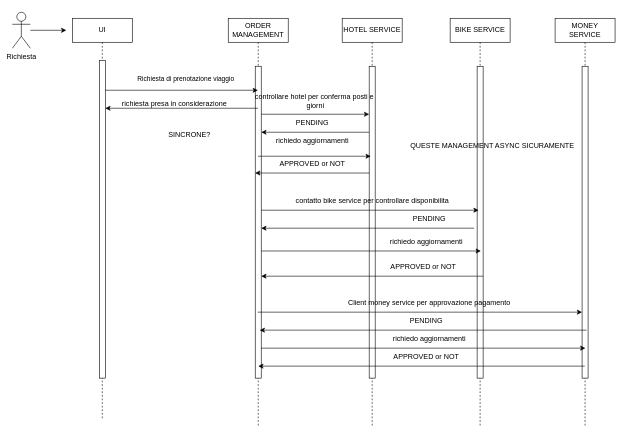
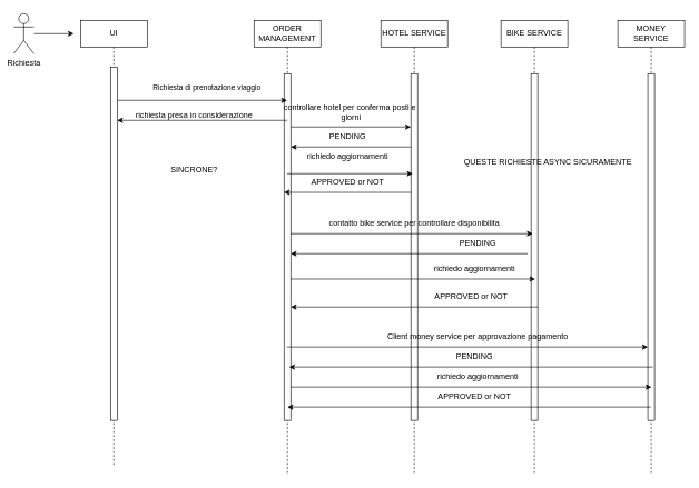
  <mxCell id="0" />
  <mxCell id="1" parent="0" />
  <mxCell id="2" value="UI" style="shape=umlLifeline;perimeter=lifelinePerimeter;whiteSpace=wrap;html=1;container=0;dropTarget=0;collapsible=0;recursiveResize=0;outlineConnect=0;portConstraint=eastwest;newEdgeStyle={&quot;edgeStyle&quot;:&quot;elbowEdgeStyle&quot;,&quot;elbow&quot;:&quot;vertical&quot;,&quot;curved&quot;:0,&quot;rounded&quot;:0};" parent="1" vertex="1"><mxGeometry x="120" y="30" width="100" height="670" as="geometry" /></mxCell>
  <mxCell id="3" value="" style="html=1;points=[];perimeter=orthogonalPerimeter;outlineConnect=0;targetShapes=umlLifeline;portConstraint=eastwest;newEdgeStyle={&quot;edgeStyle&quot;:&quot;elbowEdgeStyle&quot;,&quot;elbow&quot;:&quot;vertical&quot;,&quot;curved&quot;:0,&quot;rounded&quot;:0};" parent="2" vertex="1"><mxGeometry x="45" y="70" width="10" height="530" as="geometry" /></mxCell>
  <mxCell id="4" value="ORDER MANAGEMENT" style="shape=umlLifeline;perimeter=lifelinePerimeter;whiteSpace=wrap;html=1;container=0;dropTarget=0;collapsible=0;recursiveResize=0;outlineConnect=0;portConstraint=eastwest;newEdgeStyle={&quot;edgeStyle&quot;:&quot;elbowEdgeStyle&quot;,&quot;elbow&quot;:&quot;vertical&quot;,&quot;curved&quot;:0,&quot;rounded&quot;:0};" vertex="1" parent="1"><mxGeometry x="380" y="30" width="100" height="680" as="geometry" /></mxCell>
  <mxCell id="5" value="" style="html=1;points=[];perimeter=orthogonalPerimeter;outlineConnect=0;targetShapes=umlLifeline;portConstraint=eastwest;newEdgeStyle={&quot;edgeStyle&quot;:&quot;elbowEdgeStyle&quot;,&quot;elbow&quot;:&quot;vertical&quot;,&quot;curved&quot;:0,&quot;rounded&quot;:0};" vertex="1" parent="4"><mxGeometry x="45" y="80" width="10" height="520" as="geometry" /></mxCell>
  <mxCell id="6" value="HOTEL SERVICE" style="shape=umlLifeline;perimeter=lifelinePerimeter;whiteSpace=wrap;html=1;container=0;dropTarget=0;collapsible=0;recursiveResize=0;outlineConnect=0;portConstraint=eastwest;newEdgeStyle={&quot;edgeStyle&quot;:&quot;elbowEdgeStyle&quot;,&quot;elbow&quot;:&quot;vertical&quot;,&quot;curved&quot;:0,&quot;rounded&quot;:0};" vertex="1" parent="1"><mxGeometry x="570" y="30" width="100" height="680" as="geometry" /></mxCell>
  <mxCell id="7" value="" style="html=1;points=[];perimeter=orthogonalPerimeter;outlineConnect=0;targetShapes=umlLifeline;portConstraint=eastwest;newEdgeStyle={&quot;edgeStyle&quot;:&quot;elbowEdgeStyle&quot;,&quot;elbow&quot;:&quot;vertical&quot;,&quot;curved&quot;:0,&quot;rounded&quot;:0};" vertex="1" parent="6"><mxGeometry x="45" y="80" width="10" height="520" as="geometry" /></mxCell>
  <mxCell id="8" value="BIKE SERVICE" style="shape=umlLifeline;perimeter=lifelinePerimeter;whiteSpace=wrap;html=1;container=0;dropTarget=0;collapsible=0;recursiveResize=0;outlineConnect=0;portConstraint=eastwest;newEdgeStyle={&quot;edgeStyle&quot;:&quot;elbowEdgeStyle&quot;,&quot;elbow&quot;:&quot;vertical&quot;,&quot;curved&quot;:0,&quot;rounded&quot;:0};" vertex="1" parent="1"><mxGeometry x="750" y="30" width="100" height="680" as="geometry" /></mxCell>
  <mxCell id="9" value="" style="html=1;points=[];perimeter=orthogonalPerimeter;outlineConnect=0;targetShapes=umlLifeline;portConstraint=eastwest;newEdgeStyle={&quot;edgeStyle&quot;:&quot;elbowEdgeStyle&quot;,&quot;elbow&quot;:&quot;vertical&quot;,&quot;curved&quot;:0,&quot;rounded&quot;:0};" vertex="1" parent="8"><mxGeometry x="45" y="80" width="10" height="520" as="geometry" /></mxCell>
  <mxCell id="10" value="MONEY SERVICE" style="shape=umlLifeline;perimeter=lifelinePerimeter;whiteSpace=wrap;html=1;container=0;dropTarget=0;collapsible=0;recursiveResize=0;outlineConnect=0;portConstraint=eastwest;newEdgeStyle={&quot;edgeStyle&quot;:&quot;elbowEdgeStyle&quot;,&quot;elbow&quot;:&quot;vertical&quot;,&quot;curved&quot;:0,&quot;rounded&quot;:0};" vertex="1" parent="1"><mxGeometry x="925" y="30" width="100" height="680" as="geometry" /></mxCell>
  <mxCell id="11" value="" style="html=1;points=[];perimeter=orthogonalPerimeter;outlineConnect=0;targetShapes=umlLifeline;portConstraint=eastwest;newEdgeStyle={&quot;edgeStyle&quot;:&quot;elbowEdgeStyle&quot;,&quot;elbow&quot;:&quot;vertical&quot;,&quot;curved&quot;:0,&quot;rounded&quot;:0};" vertex="1" parent="10"><mxGeometry x="45" y="80" width="10" height="520" as="geometry" /></mxCell>
  <mxCell id="12" value="Richiesta&lt;div&gt;&lt;br&gt;&lt;/div&gt;" style="shape=umlActor;verticalLabelPosition=bottom;verticalAlign=top;html=1;outlineConnect=0;" vertex="1" parent="1"><mxGeometry x="20" y="20" width="30" height="60" as="geometry" /></mxCell>
  <mxCell id="13" value="" style="endArrow=classic;html=1;rounded=0;" edge="1" parent="1"><mxGeometry width="50" height="50" relative="1" as="geometry"><mxPoint x="50" y="50" as="sourcePoint" /><mxPoint x="110" y="50" as="targetPoint" /></mxGeometry></mxCell>
  <mxCell id="14" value="" style="endArrow=classic;html=1;rounded=0;" edge="1" parent="1" target="4"><mxGeometry width="50" height="50" relative="1" as="geometry"><mxPoint x="175" y="150" as="sourcePoint" /><mxPoint x="370" y="150" as="targetPoint" /></mxGeometry></mxCell>
  <mxCell id="15" value="Richiesta di prenotazione viaggio" style="edgeLabel;html=1;align=center;verticalAlign=middle;resizable=0;points=[];" vertex="1" connectable="0" parent="14"><mxGeometry x="0.203" y="-1" relative="1" as="geometry"><mxPoint x="-20" y="-21" as="offset" /></mxGeometry></mxCell>
  <mxCell id="16" value="" style="endArrow=classic;html=1;rounded=0;" edge="1" parent="1"><mxGeometry width="50" height="50" relative="1" as="geometry"><mxPoint x="435" y="190" as="sourcePoint" /><mxPoint x="615" y="190" as="targetPoint" /></mxGeometry></mxCell>
  <mxCell id="17" value="controllare hotel per conferma posti e&amp;nbsp;&lt;div&gt;giorni&lt;/div&gt;" style="text;html=1;align=center;verticalAlign=middle;resizable=0;points=[];autosize=1;strokeColor=none;fillColor=none;" vertex="1" parent="1"><mxGeometry x="420" y="148" width="210" height="40" as="geometry" /></mxCell>
  <mxCell id="18" value="" style="endArrow=classic;html=1;rounded=0;" edge="1" parent="1" source="7"><mxGeometry width="50" height="50" relative="1" as="geometry"><mxPoint x="604.96" y="220" as="sourcePoint" /><mxPoint x="435.05" y="220" as="targetPoint" /></mxGeometry></mxCell>
  <mxCell id="19" value="PENDING" style="text;html=1;align=center;verticalAlign=middle;resizable=0;points=[];autosize=1;strokeColor=none;fillColor=none;" vertex="1" parent="1"><mxGeometry x="480" y="190" width="80" height="30" as="geometry" /></mxCell>
  <mxCell id="20" value="" style="endArrow=classic;html=1;rounded=0;" edge="1" parent="1" source="4"><mxGeometry width="50" height="50" relative="1" as="geometry"><mxPoint x="432" y="260" as="sourcePoint" /><mxPoint x="617.7" y="260" as="targetPoint" /></mxGeometry></mxCell>
  <mxCell id="21" value="richiedo aggiornamenti" style="text;html=1;align=center;verticalAlign=middle;resizable=0;points=[];autosize=1;strokeColor=none;fillColor=none;" vertex="1" parent="1"><mxGeometry x="450" y="220" width="140" height="30" as="geometry" /></mxCell>
  <mxCell id="22" value="" style="endArrow=classic;html=1;rounded=0;" edge="1" parent="1"><mxGeometry width="50" height="50" relative="1" as="geometry"><mxPoint x="615.18" y="288" as="sourcePoint" /><mxPoint x="424.821" y="288" as="targetPoint" /></mxGeometry></mxCell>
  <mxCell id="23" value="APPROVED or NOT" style="text;html=1;align=center;verticalAlign=middle;resizable=0;points=[];autosize=1;strokeColor=none;fillColor=none;" vertex="1" parent="1"><mxGeometry x="455" y="258" width="130" height="30" as="geometry" /></mxCell>
  <mxCell id="24" value="PENDING" style="text;html=1;align=center;verticalAlign=middle;resizable=0;points=[];autosize=1;strokeColor=none;fillColor=none;" vertex="1" parent="1"><mxGeometry x="675" y="350" width="80" height="30" as="geometry" /></mxCell>
  <mxCell id="25" value="richiedo aggiornamenti" style="text;html=1;align=center;verticalAlign=middle;resizable=0;points=[];autosize=1;strokeColor=none;fillColor=none;" vertex="1" parent="1"><mxGeometry x="640" y="388" width="140" height="30" as="geometry" /></mxCell>
  <mxCell id="26" value="APPROVED or NOT" style="text;html=1;align=center;verticalAlign=middle;resizable=0;points=[];autosize=1;strokeColor=none;fillColor=none;" vertex="1" parent="1"><mxGeometry x="640" y="430" width="130" height="30" as="geometry" /></mxCell>
  <mxCell id="27" value="" style="endArrow=classic;html=1;rounded=0;" edge="1" parent="1" source="5"><mxGeometry width="50" height="50" relative="1" as="geometry"><mxPoint x="442.5" y="350" as="sourcePoint" /><mxPoint x="797.5" y="350" as="targetPoint" /></mxGeometry></mxCell>
  <mxCell id="28" value="" style="endArrow=classic;html=1;rounded=0;" edge="1" parent="1" source="5"><mxGeometry width="50" height="50" relative="1" as="geometry"><mxPoint x="438.75" y="418" as="sourcePoint" /><mxPoint x="801.25" y="418" as="targetPoint" /></mxGeometry></mxCell>
  <mxCell id="29" value="" style="endArrow=classic;html=1;rounded=0;" edge="1" parent="1"><mxGeometry width="50" height="50" relative="1" as="geometry"><mxPoint x="790" y="380" as="sourcePoint" /><mxPoint x="435" y="380" as="targetPoint" /></mxGeometry></mxCell>
  <mxCell id="30" value="" style="endArrow=classic;html=1;rounded=0;" edge="1" parent="1"><mxGeometry width="50" height="50" relative="1" as="geometry"><mxPoint x="804.95" y="460" as="sourcePoint" /><mxPoint x="435.041" y="460" as="targetPoint" /></mxGeometry></mxCell>
  <mxCell id="31" value="contatto bike service per controllare disponibilita" style="text;html=1;align=center;verticalAlign=middle;resizable=0;points=[];autosize=1;strokeColor=none;fillColor=none;" vertex="1" parent="1"><mxGeometry x="480" y="320" width="280" height="30" as="geometry" /></mxCell>
  <mxCell id="32" value="" style="endArrow=classic;html=1;rounded=0;" edge="1" parent="1"><mxGeometry width="50" height="50" relative="1" as="geometry"><mxPoint x="429.5" y="180" as="sourcePoint" /><mxPoint x="175" y="180" as="targetPoint" /></mxGeometry></mxCell>
  <mxCell id="33" value="richiesta presa in considerazione" style="text;html=1;align=center;verticalAlign=middle;resizable=0;points=[];autosize=1;strokeColor=none;fillColor=none;" vertex="1" parent="1"><mxGeometry x="190" y="158" width="200" height="30" as="geometry" /></mxCell>
  <mxCell id="34" value="" style="endArrow=classic;html=1;rounded=0;" edge="1" parent="1"><mxGeometry width="50" height="50" relative="1" as="geometry"><mxPoint x="429.167" y="520" as="sourcePoint" /><mxPoint x="970" y="520" as="targetPoint" /></mxGeometry></mxCell>
  <mxCell id="35" value="" style="endArrow=classic;html=1;rounded=0;" edge="1" parent="1"><mxGeometry width="50" height="50" relative="1" as="geometry"><mxPoint x="434.587" y="580" as="sourcePoint" /><mxPoint x="975.42" y="580" as="targetPoint" /></mxGeometry></mxCell>
  <mxCell id="36" value="" style="endArrow=classic;html=1;rounded=0;" edge="1" parent="1" source="10"><mxGeometry width="50" height="50" relative="1" as="geometry"><mxPoint x="705.417" y="610" as="sourcePoint" /><mxPoint x="429.997" y="610" as="targetPoint" /></mxGeometry></mxCell>
  <mxCell id="37" value="" style="endArrow=classic;html=1;rounded=0;" edge="1" parent="1"><mxGeometry width="50" height="50" relative="1" as="geometry"><mxPoint x="977.5" y="550" as="sourcePoint" /><mxPoint x="432.497" y="550" as="targetPoint" /></mxGeometry></mxCell>
  <mxCell id="38" value="Client money service per approvazione pagamento" style="text;html=1;align=center;verticalAlign=middle;resizable=0;points=[];autosize=1;strokeColor=none;fillColor=none;" vertex="1" parent="1"><mxGeometry x="560" y="490" width="310" height="30" as="geometry" /></mxCell>
  <mxCell id="39" value="PENDING" style="text;html=1;align=center;verticalAlign=middle;resizable=0;points=[];autosize=1;strokeColor=none;fillColor=none;" vertex="1" parent="1"><mxGeometry x="670" y="520" width="80" height="30" as="geometry" /></mxCell>
  <mxCell id="40" value="richiedo aggiornamenti" style="text;html=1;align=center;verticalAlign=middle;resizable=0;points=[];autosize=1;strokeColor=none;fillColor=none;" vertex="1" parent="1"><mxGeometry x="645" y="550" width="140" height="30" as="geometry" /></mxCell>
  <mxCell id="41" value="APPROVED or NOT" style="text;html=1;align=center;verticalAlign=middle;resizable=0;points=[];autosize=1;strokeColor=none;fillColor=none;" vertex="1" parent="1"><mxGeometry x="645" y="580" width="130" height="30" as="geometry" /></mxCell>
- <mxCell id="42" value="SINCRONE?" style="text;html=1;align=center;verticalAlign=middle;resizable=0;points=[];autosize=1;strokeColor=none;fillColor=none;" vertex="1" parent="1"><mxGeometry x="270" y="210" width="90" height="30" as="geometry" /></mxCell>
- <mxCell id="43" value="QUESTE MANAGEMENT ASYNC SICURAMENTE" style="text;html=1;align=center;verticalAlign=middle;resizable=0;points=[];autosize=1;strokeColor=none;fillColor=none;" vertex="1" parent="1"><mxGeometry x="685" y="228" width="270" height="30" as="geometry" /></mxCell>
+ <mxCell id="42" value="SINCRONE?" style="text;html=1;align=center;verticalAlign=middle;resizable=0;points=[];autosize=1;strokeColor=none;fillColor=none;" vertex="1" parent="1"><mxGeometry x="245" y="240" width="90" height="30" as="geometry" /></mxCell>
+ <mxCell id="43" value="QUESTE RICHIESTE ASYNC SICURAMENTE" style="text;html=1;align=center;verticalAlign=middle;resizable=0;points=[];autosize=1;strokeColor=none;fillColor=none;" vertex="1" parent="1"><mxGeometry x="685" y="228" width="270" height="30" as="geometry" /></mxCell>
